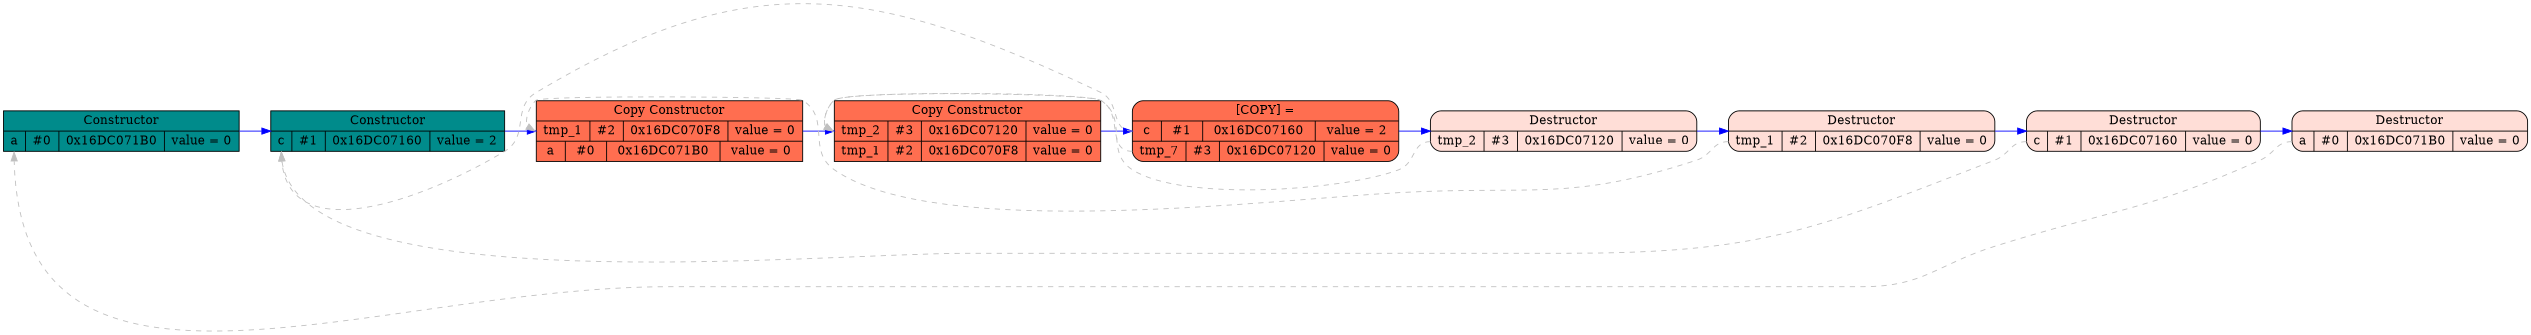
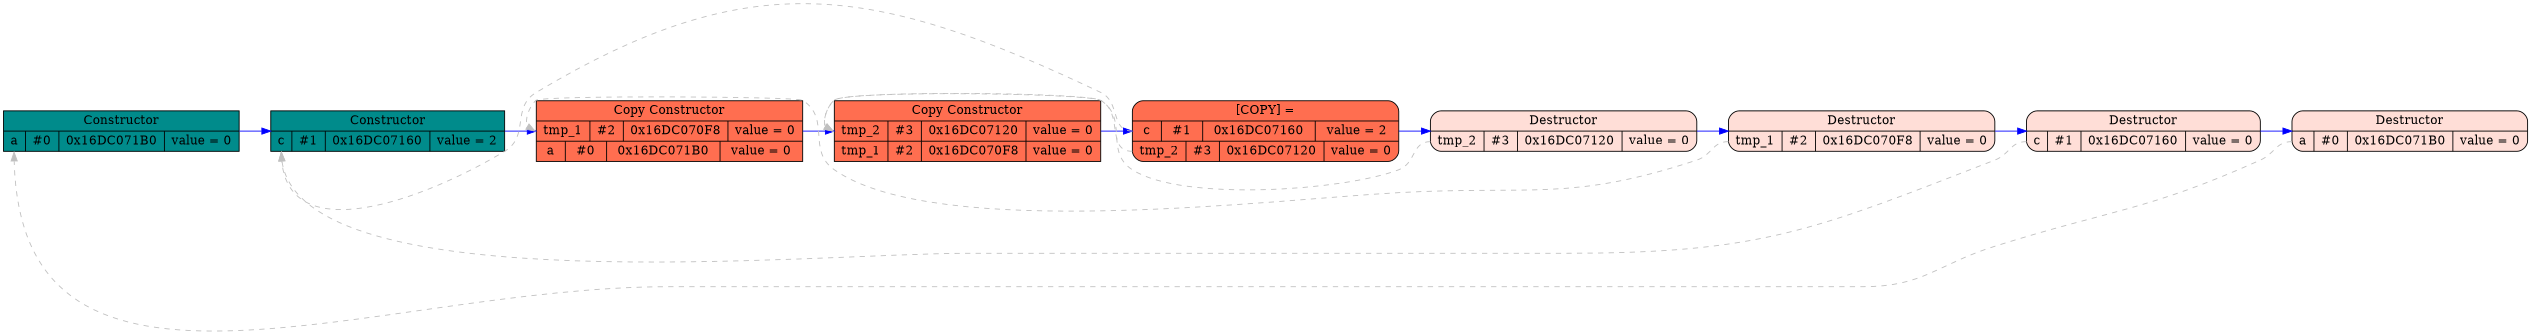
  digraph {
    rankdir=LR
    node [fillcolor="#FFDED7" shape=record style="rounded, filled"]
    edge [color=blue style=solid weight=100]
    n1 [fillcolor=darkcyan label="Constructor | { <f1> a |  #0 | 0x16DC071B0  | value = 0} " style=filled]
    n2 [fillcolor=darkcyan label="Constructor | { <f1> c |  #1 | 0x16DC07160  | value = 2} " style=filled]
    n3 [fillcolor="#FF6E50" label="Copy Constructor | { <f1> tmp_1 |  #2 | 0x16DC070F8  | value = 0}  | { <f2> a |  #0 | 0x16DC071B0  | value = 0} " style=filled]
    n4 [fillcolor="#FF6E50" label="Copy Constructor | { <f1> tmp_2 |  #3 | 0x16DC07120  | value = 0}  | { <f2> tmp_1 |  #2 | 0x16DC070F8  | value = 0} " style=filled]
-   n5 [fillcolor="#FF6E50" label="[COPY] = | { <f1> c |  #1 | 0x16DC07160  | value = 2}  | { <f2> tmp_7 |  #3 | 0x16DC07120  | value = 0} "]
+   n5 [fillcolor="#FF6E50" label="[COPY] = | { <f1> c |  #1 | 0x16DC07160  | value = 2}  | { <f2> tmp_2 |  #3 | 0x16DC07120  | value = 0} "]
    n6 [label="Destructor | { <f1> tmp_2 |  #3 | 0x16DC07120  | value = 0} "]
    n7 [label="Destructor | { <f1> tmp_1 |  #2 | 0x16DC070F8  | value = 0} "]
    n8 [label="Destructor | { <f1> c |  #1 | 0x16DC07160  | value = 0} "]
    n9 [label="Destructor | { <f1> a |  #0 | 0x16DC071B0  | value = 0} "]
    n1 -> n2
    n2 -> n3
    n3 -> n4
    n4 -> n5
    n5 -> n2 [color=grey headport=f1 style=dashed tailport=f1 weight=1]
    n5 -> n4 [color=gray headport=f1 style=dashed tailport=f2 weight=1]
    n5 -> n6
    n6 -> n4 [color=grey headport=f1 style=dashed tailport=f1 weight=1]
    n6 -> n7
    n7 -> n3 [color=grey headport=f1 style=dashed tailport=f1 weight=1]
    n7 -> n8
    n8 -> n2 [color=grey headport=f1 style=dashed tailport=f1 weight=1]
    n8 -> n9
    n9 -> n1 [color=grey headport=f1 style=dashed tailport=f1 weight=1]
  }
